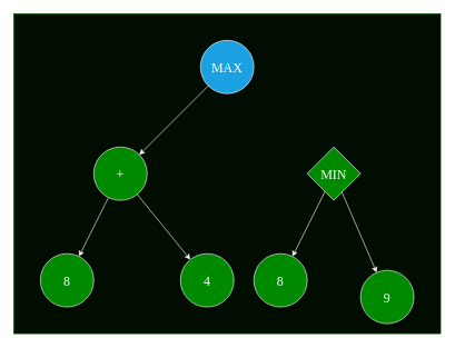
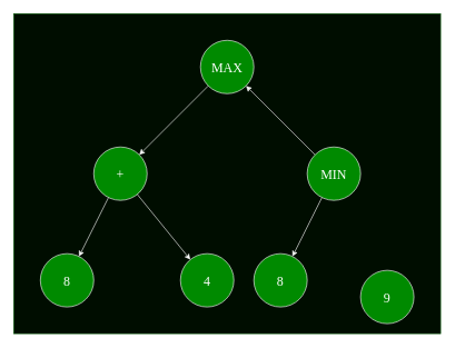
  <mxCell id="0" />
  <mxCell id="1" parent="0" />
  <mxCell id="2" value="" style="rounded=0;whiteSpace=wrap;html=1;fillColor=#000D00;strokeColor=#005700;fontColor=#ffffff;" parent="1" vertex="1"><mxGeometry width="640" height="480" as="geometry" x="20" y="20" /></mxCell>
  <mxCell id="3" style="edgeStyle=none;html=1;strokeColor=#FFFFFF;" parent="1" source="4" target="7" edge="1"><mxGeometry relative="1" as="geometry" /></mxCell>
- <mxCell id="4" value="&lt;font face=&quot;Lucida Console&quot; style=&quot;font-size: 20px;&quot;&gt;MAX&lt;/font&gt;" style="ellipse;whiteSpace=wrap;html=1;aspect=fixed;fillColor=#1ba1e2;strokeColor=#FFFFFF;fontColor=#ffffff;" parent="1" vertex="1"><mxGeometry x="300" y="60" width="80" height="80" as="geometry" /></mxCell>
+ <mxCell id="4" value="&lt;font face=&quot;Lucida Console&quot; style=&quot;font-size: 20px;&quot;&gt;MAX&lt;/font&gt;" style="ellipse;whiteSpace=wrap;html=1;aspect=fixed;fillColor=#008a00;strokeColor=#FFFFFF;fontColor=#ffffff;" parent="1" vertex="1"><mxGeometry x="300" y="60" width="80" height="80" as="geometry" /></mxCell>
  <mxCell id="5" style="edgeStyle=none;html=1;strokeColor=#FFFFFF;" parent="1" source="7" target="11" edge="1"><mxGeometry relative="1" as="geometry" /></mxCell>
  <mxCell id="6" style="edgeStyle=none;html=1;strokeColor=#FFFFFF;" parent="1" source="7" target="12" edge="1"><mxGeometry relative="1" as="geometry" /></mxCell>
  <mxCell id="7" value="&lt;font face=&quot;Lucida Console&quot; style=&quot;font-size: 20px;&quot;&gt;+&lt;/font&gt;" style="ellipse;whiteSpace=wrap;html=1;aspect=fixed;fillColor=#008a00;strokeColor=#FFFFFF;fontColor=#ffffff;" parent="1" vertex="1"><mxGeometry x="140" y="220" width="80" height="80" as="geometry" /></mxCell>
- <mxCell id="8" style="edgeStyle=none;html=1;strokeColor=#FFFFFF;" parent="1" source="10" target="14" edge="1"><mxGeometry relative="1" as="geometry" /></mxCell>
+ <mxCell id="8" style="edgeStyle=none;html=1;strokeColor=#FFFFFF;" parent="1" source="10" target="4" edge="1"><mxGeometry relative="1" as="geometry" /></mxCell>
  <mxCell id="9" style="edgeStyle=none;html=1;strokeColor=#FFFFFF;" parent="1" source="10" target="13" edge="1"><mxGeometry relative="1" as="geometry" /></mxCell>
- <mxCell id="10" value="&lt;font face=&quot;Lucida Console&quot; style=&quot;font-size: 20px;&quot;&gt;MIN&lt;/font&gt;" style="rhombus;whiteSpace=wrap;html=1;aspect=fixed;fillColor=#008a00;fontColor=#ffffff;strokeColor=#FFFFFF;" parent="1" vertex="1"><mxGeometry x="460" y="220" width="80" height="80" as="geometry" /></mxCell>
+ <mxCell id="10" value="&lt;font face=&quot;Lucida Console&quot; style=&quot;font-size: 20px;&quot;&gt;MIN&lt;/font&gt;" style="ellipse;whiteSpace=wrap;html=1;aspect=fixed;fillColor=#008a00;fontColor=#ffffff;strokeColor=#FFFFFF;" parent="1" vertex="1"><mxGeometry x="460" y="220" width="80" height="80" as="geometry" /></mxCell>
  <mxCell id="11" value="&lt;font face=&quot;Lucida Console&quot; style=&quot;font-size: 20px;&quot;&gt;8&lt;/font&gt;" style="ellipse;whiteSpace=wrap;html=1;aspect=fixed;fillColor=#008a00;fontColor=#ffffff;strokeColor=#FFFFFF;" parent="1" vertex="1"><mxGeometry x="60" y="380" width="80" height="80" as="geometry" /></mxCell>
  <mxCell id="12" value="&lt;font face=&quot;Lucida Console&quot; style=&quot;font-size: 20px;&quot;&gt;4&lt;/font&gt;" style="ellipse;whiteSpace=wrap;html=1;aspect=fixed;fillColor=#008a00;fontColor=#ffffff;strokeColor=#FFFFFF;" parent="1" vertex="1"><mxGeometry x="270" y="380" width="80" height="80" as="geometry" /></mxCell>
  <mxCell id="13" value="&lt;font face=&quot;Lucida Console&quot; style=&quot;font-size: 20px;&quot;&gt;8&lt;/font&gt;" style="ellipse;whiteSpace=wrap;html=1;aspect=fixed;fillColor=#008a00;fontColor=#ffffff;strokeColor=#FFFFFF;" parent="1" vertex="1"><mxGeometry x="380" y="380" width="80" height="80" as="geometry" /></mxCell>
  <mxCell id="14" value="&lt;font face=&quot;Lucida Console&quot; style=&quot;font-size: 20px;&quot;&gt;9&lt;/font&gt;" style="ellipse;whiteSpace=wrap;html=1;aspect=fixed;fillColor=#008a00;fontColor=#ffffff;strokeColor=#FFFFFF;" parent="1" vertex="1"><mxGeometry x="540" y="405" width="80" height="80" as="geometry" /></mxCell>
